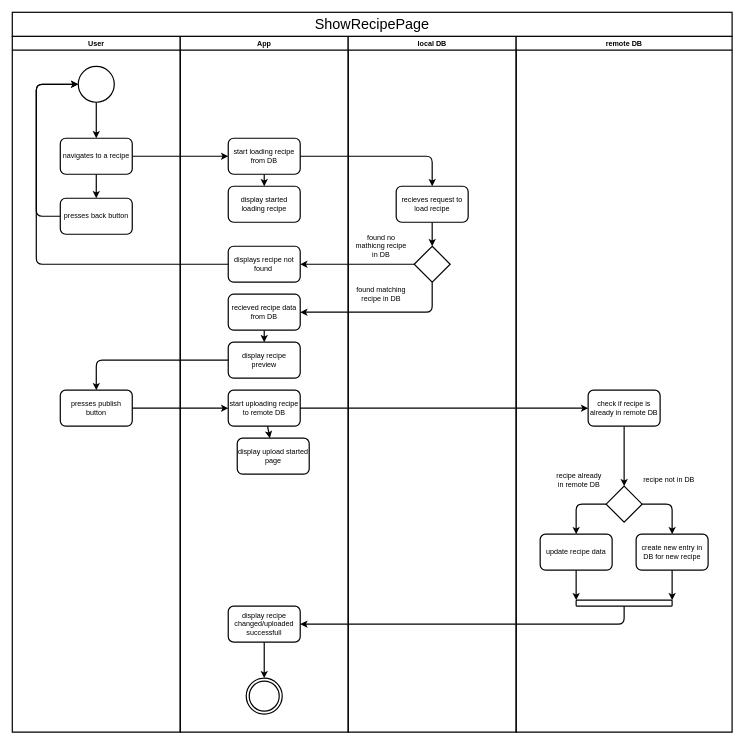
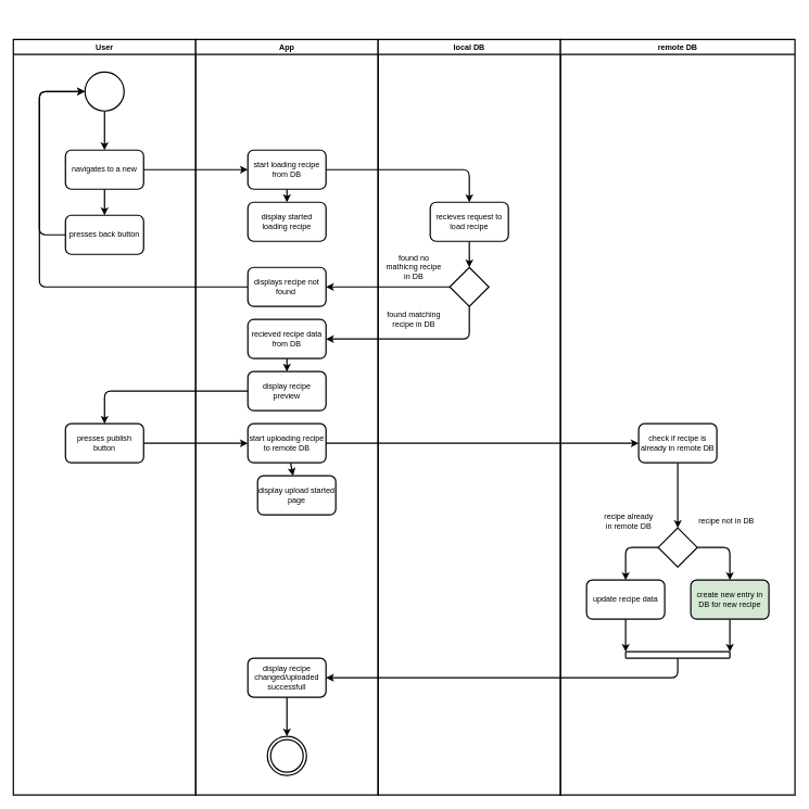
  <mxCell id="0" />
  <mxCell id="1" parent="0" />
  <mxCell id="2" value="" style="rounded=0;whiteSpace=wrap;html=1;fillColor=#FFFFFF;strokeColor=#FFFFFF;fontColor=#000000;" vertex="1" parent="1"><mxGeometry x="20" y="20" width="1200" height="1200" as="geometry" /></mxCell>
  <mxCell id="3" value="User" style="swimlane;whiteSpace=wrap;html=1;strokeWidth=2;fillColor=#FFFFFF;strokeColor=#000000;fontColor=#000000;" parent="1" vertex="1"><mxGeometry x="20" y="60" width="280" height="1160" as="geometry" /></mxCell>
  <mxCell id="4" style="edgeStyle=none;html=1;entryX=0.5;entryY=0;entryDx=0;entryDy=0;strokeWidth=2;strokeColor=#000000;" parent="3" source="5" target="7" edge="1"><mxGeometry relative="1" as="geometry" /></mxCell>
  <mxCell id="5" value="" style="ellipse;whiteSpace=wrap;html=1;aspect=fixed;strokeWidth=2;fillColor=#FFFFFF;strokeColor=#000000;" parent="3" vertex="1"><mxGeometry x="110" y="50" width="60" height="60" as="geometry" /></mxCell>
  <mxCell id="6" style="edgeStyle=none;html=1;entryX=0.5;entryY=0;entryDx=0;entryDy=0;strokeWidth=2;strokeColor=#000000;" parent="3" source="7" target="10" edge="1"><mxGeometry relative="1" as="geometry" /></mxCell>
- <mxCell id="7" value="navigates to a recipe" style="rounded=1;whiteSpace=wrap;html=1;strokeWidth=2;strokeColor=#000000;fillColor=#FFFFFF;fontColor=#000000;" parent="3" vertex="1"><mxGeometry x="80" y="170" width="120" height="60" as="geometry" /></mxCell>
+ <mxCell id="7" value="navigates to a new" style="rounded=1;whiteSpace=wrap;html=1;strokeWidth=2;strokeColor=#000000;fillColor=#FFFFFF;fontColor=#000000;" parent="3" vertex="1"><mxGeometry x="80" y="170" width="120" height="60" as="geometry" /></mxCell>
  <mxCell id="8" value="presses publish button" style="rounded=1;whiteSpace=wrap;html=1;strokeWidth=2;strokeColor=#000000;fillColor=#FFFFFF;fontColor=#000000;" parent="3" vertex="1"><mxGeometry x="80" y="590" width="120" height="60" as="geometry" /></mxCell>
  <mxCell id="9" style="edgeStyle=none;html=1;entryX=0;entryY=0.5;entryDx=0;entryDy=0;strokeWidth=2;strokeColor=#000000;" parent="3" source="10" target="5" edge="1"><mxGeometry relative="1" as="geometry"><Array as="points"><mxPoint x="40" y="300" /><mxPoint x="40" y="80" /></Array></mxGeometry></mxCell>
  <mxCell id="10" value="presses back button" style="rounded=1;whiteSpace=wrap;html=1;strokeWidth=2;strokeColor=#000000;fillColor=#FFFFFF;fontColor=#000000;" parent="3" vertex="1"><mxGeometry x="80" y="270" width="120" height="60" as="geometry" /></mxCell>
  <mxCell id="11" value="App" style="swimlane;whiteSpace=wrap;html=1;strokeWidth=2;strokeColor=#000000;fontColor=#000000;fillColor=#FFFFFF;" parent="1" vertex="1"><mxGeometry x="300" y="60" width="280" height="1160" as="geometry" /></mxCell>
  <mxCell id="12" style="edgeStyle=none;html=1;strokeWidth=2;fontSize=24;strokeColor=#000000;" parent="11" source="13" target="25" edge="1"><mxGeometry relative="1" as="geometry" /></mxCell>
  <mxCell id="13" value="start loading recipe from DB" style="rounded=1;whiteSpace=wrap;html=1;strokeWidth=2;strokeColor=#000000;fillColor=#FFFFFF;fontColor=#000000;" parent="11" vertex="1"><mxGeometry x="80" y="170" width="120" height="60" as="geometry" /></mxCell>
  <mxCell id="14" style="edgeStyle=none;html=1;entryX=0.5;entryY=0;entryDx=0;entryDy=0;strokeWidth=2;strokeColor=#000000;" parent="11" source="15" target="16" edge="1"><mxGeometry relative="1" as="geometry" /></mxCell>
  <mxCell id="15" value="recieved recipe data from DB" style="rounded=1;whiteSpace=wrap;html=1;strokeWidth=2;strokeColor=#000000;fillColor=#FFFFFF;fontColor=#000000;" parent="11" vertex="1"><mxGeometry x="80" y="430" width="120" height="60" as="geometry" /></mxCell>
  <mxCell id="16" value="display recipe preview" style="rounded=1;whiteSpace=wrap;html=1;strokeWidth=2;strokeColor=#000000;fillColor=#FFFFFF;fontColor=#000000;" parent="11" vertex="1"><mxGeometry x="80" y="510" width="120" height="60" as="geometry" /></mxCell>
  <mxCell id="17" value="displays recipe not found&amp;nbsp;" style="rounded=1;whiteSpace=wrap;html=1;strokeWidth=2;strokeColor=#000000;fillColor=#FFFFFF;fontColor=#000000;" parent="11" vertex="1"><mxGeometry x="80" y="350" width="120" height="60" as="geometry" /></mxCell>
  <mxCell id="18" style="edgeStyle=none;html=1;strokeWidth=2;strokeColor=#000000;" parent="11" source="19" target="20" edge="1"><mxGeometry relative="1" as="geometry" /></mxCell>
  <mxCell id="19" value="start uploading recipe to remote DB" style="rounded=1;whiteSpace=wrap;html=1;strokeWidth=2;strokeColor=#000000;fillColor=#FFFFFF;fontColor=#000000;" parent="11" vertex="1"><mxGeometry x="80" y="590" width="120" height="60" as="geometry" /></mxCell>
  <mxCell id="20" value="display upload started page" style="rounded=1;whiteSpace=wrap;html=1;strokeWidth=2;strokeColor=#000000;fillColor=#FFFFFF;fontColor=#000000;" parent="11" vertex="1"><mxGeometry x="95" y="670" width="120" height="60" as="geometry" /></mxCell>
  <mxCell id="21" style="edgeStyle=none;html=1;entryX=0.5;entryY=0;entryDx=0;entryDy=0;strokeWidth=2;strokeColor=#000000;" parent="11" source="22" target="23" edge="1"><mxGeometry relative="1" as="geometry" /></mxCell>
  <mxCell id="22" value="display recipe changed/uploaded successfull" style="rounded=1;whiteSpace=wrap;html=1;strokeWidth=2;strokeColor=#000000;fillColor=#FFFFFF;fontColor=#000000;" parent="11" vertex="1"><mxGeometry x="80" y="950" width="120" height="60" as="geometry" /></mxCell>
  <mxCell id="23" value="" style="ellipse;whiteSpace=wrap;html=1;aspect=fixed;strokeWidth=2;strokeColor=#000000;fillColor=#FFFFFF;" parent="11" vertex="1"><mxGeometry x="110" y="1070" width="60" height="60" as="geometry" /></mxCell>
  <mxCell id="24" value="" style="ellipse;whiteSpace=wrap;html=1;aspect=fixed;strokeWidth=2;strokeColor=#000000;fillColor=#FFFFFF;" parent="11" vertex="1"><mxGeometry x="115" y="1075" width="50" height="50" as="geometry" /></mxCell>
  <mxCell id="25" value="display started loading recipe" style="rounded=1;whiteSpace=wrap;html=1;strokeWidth=2;strokeColor=#000000;fillColor=#FFFFFF;fontColor=#000000;" parent="11" vertex="1"><mxGeometry x="80" y="250" width="120" height="60" as="geometry" /></mxCell>
  <mxCell id="26" value="local DB" style="swimlane;whiteSpace=wrap;html=1;strokeWidth=2;strokeColor=#000000;fontColor=#000000;fillColor=#FFFFFF;" parent="1" vertex="1"><mxGeometry x="580" y="60" width="280" height="1160" as="geometry" /></mxCell>
  <mxCell id="27" style="edgeStyle=none;html=1;entryX=0.5;entryY=0;entryDx=0;entryDy=0;strokeWidth=2;strokeColor=#000000;" parent="26" source="28" target="29" edge="1"><mxGeometry relative="1" as="geometry" /></mxCell>
  <mxCell id="28" value="recieves request to load recipe" style="rounded=1;whiteSpace=wrap;html=1;strokeWidth=2;strokeColor=#000000;fillColor=#FFFFFF;fontColor=#000000;" parent="26" vertex="1"><mxGeometry x="80" y="250" width="120" height="60" as="geometry" /></mxCell>
  <mxCell id="29" value="" style="rhombus;whiteSpace=wrap;html=1;strokeWidth=2;strokeColor=#000000;fillColor=#FFFFFF;fontColor=#000000;" parent="26" vertex="1"><mxGeometry x="110" y="350" width="60" height="60" as="geometry" /></mxCell>
  <mxCell id="30" value="found no mathicng recipe in DB" style="text;html=1;strokeColor=none;fillColor=none;align=center;verticalAlign=middle;whiteSpace=wrap;rounded=0;strokeWidth=2;fontColor=#000000;" parent="26" vertex="1"><mxGeometry x="10" y="320" width="90" height="60" as="geometry" /></mxCell>
  <mxCell id="31" value="found matching recipe in DB" style="text;html=1;strokeColor=none;fillColor=none;align=center;verticalAlign=middle;whiteSpace=wrap;rounded=0;strokeWidth=2;fontColor=#000000;" parent="26" vertex="1"><mxGeometry x="10" y="400" width="90" height="60" as="geometry" /></mxCell>
  <mxCell id="32" style="edgeStyle=none;html=1;strokeWidth=2;strokeColor=#000000;" parent="1" source="7" target="13" edge="1"><mxGeometry relative="1" as="geometry" /></mxCell>
  <mxCell id="33" style="edgeStyle=none;html=1;strokeWidth=2;strokeColor=#000000;" parent="1" source="13" target="28" edge="1"><mxGeometry relative="1" as="geometry"><Array as="points"><mxPoint x="720" y="260" /></Array></mxGeometry></mxCell>
  <mxCell id="34" style="edgeStyle=none;html=1;entryX=1;entryY=0.5;entryDx=0;entryDy=0;strokeWidth=2;strokeColor=#000000;" parent="1" source="29" target="15" edge="1"><mxGeometry relative="1" as="geometry"><Array as="points"><mxPoint x="720" y="520" /></Array></mxGeometry></mxCell>
  <mxCell id="35" style="edgeStyle=none;html=1;strokeWidth=2;strokeColor=#000000;" parent="1" source="29" target="17" edge="1"><mxGeometry relative="1" as="geometry" /></mxCell>
  <mxCell id="36" style="edgeStyle=none;html=1;entryX=0;entryY=0.5;entryDx=0;entryDy=0;strokeWidth=2;strokeColor=#000000;" parent="1" source="17" target="5" edge="1"><mxGeometry relative="1" as="geometry"><Array as="points"><mxPoint x="60" y="440" /><mxPoint x="60" y="140" /></Array></mxGeometry></mxCell>
  <mxCell id="37" style="edgeStyle=none;html=1;strokeWidth=2;strokeColor=#000000;" parent="1" source="16" target="8" edge="1"><mxGeometry relative="1" as="geometry"><Array as="points"><mxPoint x="160" y="600" /></Array></mxGeometry></mxCell>
  <mxCell id="38" value="remote DB" style="swimlane;whiteSpace=wrap;html=1;strokeWidth=2;strokeColor=#000000;fontColor=#000000;fillColor=#FFFFFF;" parent="1" vertex="1"><mxGeometry x="860" y="60" width="360" height="1160" as="geometry" /></mxCell>
  <mxCell id="39" style="edgeStyle=none;html=1;strokeWidth=2;strokeColor=#000000;" parent="38" source="40" target="43" edge="1"><mxGeometry relative="1" as="geometry" /></mxCell>
  <mxCell id="40" value="check if recipe is already in remote DB" style="rounded=1;whiteSpace=wrap;html=1;strokeWidth=2;strokeColor=#000000;fillColor=#FFFFFF;fontColor=#000000;" parent="38" vertex="1"><mxGeometry x="120" y="590" width="120" height="60" as="geometry" /></mxCell>
  <mxCell id="41" style="edgeStyle=none;html=1;entryX=0.5;entryY=0;entryDx=0;entryDy=0;strokeWidth=2;strokeColor=#000000;" parent="38" source="43" target="45" edge="1"><mxGeometry relative="1" as="geometry"><Array as="points"><mxPoint x="260" y="780" /></Array></mxGeometry></mxCell>
  <mxCell id="42" style="edgeStyle=none;html=1;exitX=0;exitY=0.5;exitDx=0;exitDy=0;entryX=0.5;entryY=0;entryDx=0;entryDy=0;strokeWidth=2;strokeColor=#000000;" parent="38" source="43" target="47" edge="1"><mxGeometry relative="1" as="geometry"><Array as="points"><mxPoint x="100" y="780" /></Array></mxGeometry></mxCell>
  <mxCell id="43" value="" style="rhombus;whiteSpace=wrap;html=1;strokeWidth=2;strokeColor=#000000;fillColor=#FFFFFF;fontColor=#000000;" parent="38" vertex="1"><mxGeometry x="150" y="750" width="60" height="60" as="geometry" /></mxCell>
  <mxCell id="44" value="recipe already in remote DB" style="text;html=1;strokeColor=none;fillColor=none;align=center;verticalAlign=middle;whiteSpace=wrap;rounded=0;strokeWidth=2;fontColor=#000000;" parent="38" vertex="1"><mxGeometry x="60" y="710" width="90" height="60" as="geometry" /></mxCell>
- <mxCell id="45" value="create new entry in DB for new recipe" style="rounded=1;whiteSpace=wrap;html=1;strokeWidth=2;strokeColor=#000000;fillColor=#FFFFFF;fontColor=#000000;" parent="38" vertex="1"><mxGeometry x="200" y="830" width="120" height="60" as="geometry" /></mxCell>
+ <mxCell id="45" value="create new entry in DB for new recipe" style="rounded=1;whiteSpace=wrap;html=1;strokeWidth=2;strokeColor=#000000;fillColor=#d5e8d4;fontColor=#000000;" parent="38" vertex="1"><mxGeometry x="200" y="830" width="120" height="60" as="geometry" /></mxCell>
  <mxCell id="46" value="recipe not in DB" style="text;html=1;strokeColor=none;fillColor=none;align=center;verticalAlign=middle;whiteSpace=wrap;rounded=0;strokeWidth=2;fontColor=#000000;" parent="38" vertex="1"><mxGeometry x="210" y="710" width="90" height="60" as="geometry" /></mxCell>
  <mxCell id="47" value="update recipe data" style="rounded=1;whiteSpace=wrap;html=1;strokeWidth=2;strokeColor=#000000;fillColor=#FFFFFF;fontColor=#000000;" parent="38" vertex="1"><mxGeometry x="40" y="830" width="120" height="60" as="geometry" /></mxCell>
  <mxCell id="48" value="" style="rounded=1;whiteSpace=wrap;html=1;strokeWidth=2;strokeColor=#000000;fillColor=#FFFFFF;fontColor=#000000;" parent="38" vertex="1"><mxGeometry x="100" y="940" width="160" height="10" as="geometry" /></mxCell>
  <mxCell id="49" style="edgeStyle=none;html=1;strokeWidth=2;entryX=0;entryY=0;entryDx=0;entryDy=0;strokeColor=#000000;" parent="38" source="47" target="48" edge="1"><mxGeometry relative="1" as="geometry"><mxPoint x="100" y="940.0" as="targetPoint" /></mxGeometry></mxCell>
  <mxCell id="50" style="edgeStyle=none;html=1;strokeWidth=2;entryX=1;entryY=0;entryDx=0;entryDy=0;strokeColor=#000000;" parent="38" source="45" target="48" edge="1"><mxGeometry relative="1" as="geometry"><mxPoint x="260" y="940.0" as="targetPoint" /></mxGeometry></mxCell>
  <mxCell id="51" style="edgeStyle=none;html=1;strokeWidth=2;strokeColor=#000000;" parent="1" source="8" target="19" edge="1"><mxGeometry relative="1" as="geometry" /></mxCell>
  <mxCell id="52" style="edgeStyle=none;html=1;strokeWidth=2;entryX=0;entryY=0.5;entryDx=0;entryDy=0;strokeColor=#000000;" parent="1" source="19" target="40" edge="1"><mxGeometry relative="1" as="geometry"><mxPoint x="900" y="720" as="targetPoint" /></mxGeometry></mxCell>
  <mxCell id="53" style="edgeStyle=none;html=1;entryX=1;entryY=0.5;entryDx=0;entryDy=0;strokeWidth=2;strokeColor=#000000;" parent="1" source="48" target="22" edge="1"><mxGeometry relative="1" as="geometry"><Array as="points"><mxPoint x="1040" y="1040" /></Array></mxGeometry></mxCell>
- <mxCell id="54" value="&lt;font style=&quot;font-size: 24px;&quot;&gt;ShowRecipePage&lt;/font&gt;" style="rounded=0;whiteSpace=wrap;html=1;strokeWidth=2;fillColor=#FFFFFF;strokeColor=#000000;fontColor=#000000;" parent="1" vertex="1"><mxGeometry x="20" y="20" width="1200" height="40" as="geometry" /></mxCell>
